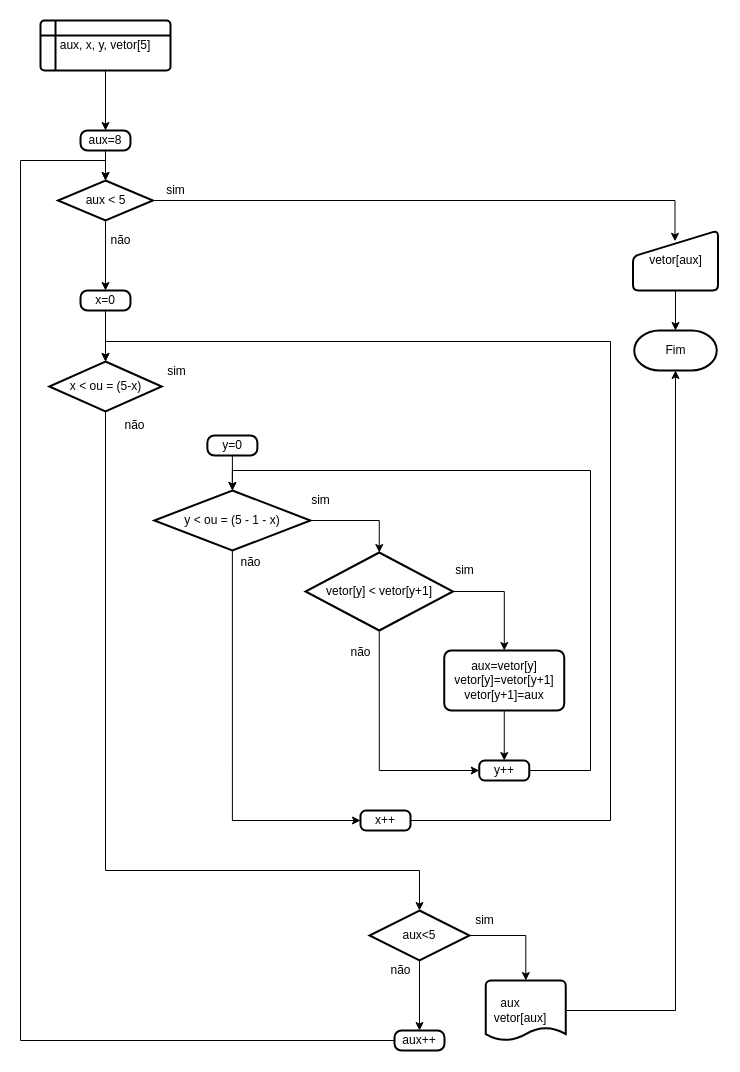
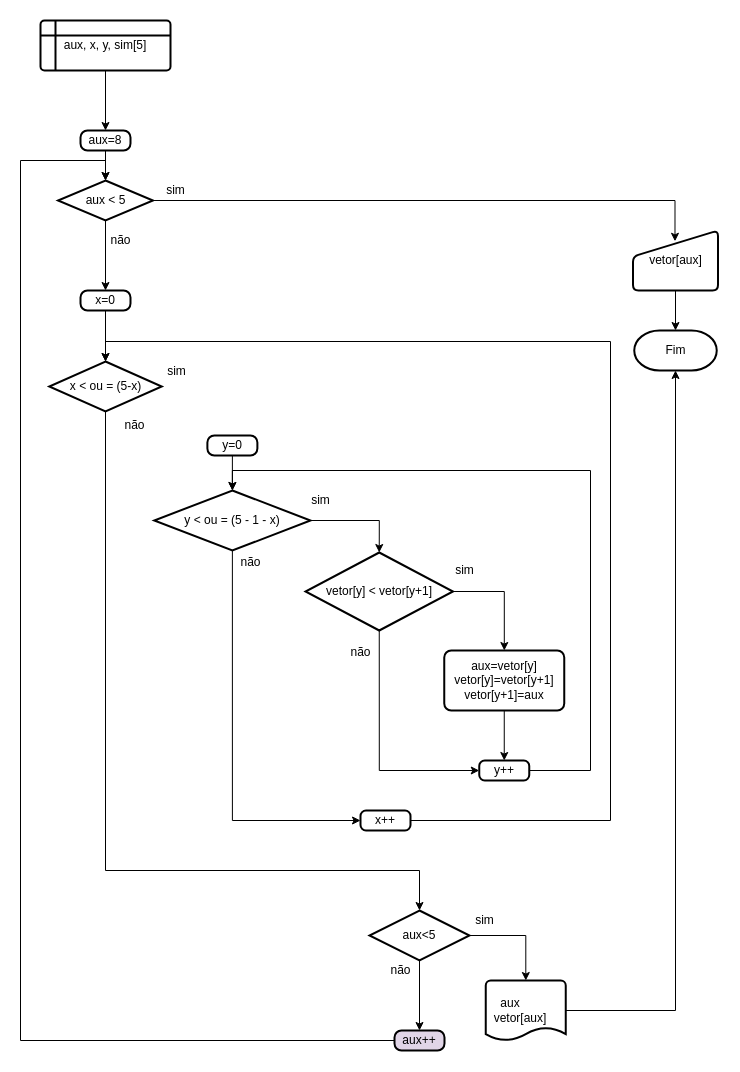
  <mxCell id="0" />
  <mxCell id="1" parent="0" />
  <mxCell id="2" style="edgeStyle=orthogonalEdgeStyle;rounded=0;orthogonalLoop=1;jettySize=auto;html=1;exitX=0.5;exitY=1;exitDx=0;exitDy=0;entryX=0.5;entryY=0;entryDx=0;entryDy=0;" edge="1" parent="1" source="3" target="5"><mxGeometry relative="1" as="geometry" /></mxCell>
- <mxCell id="3" value="aux, x, y, vetor[5]" style="shape=internalStorage;whiteSpace=wrap;html=1;dx=15;dy=15;rounded=1;arcSize=8;strokeWidth=2;" vertex="1" parent="1"><mxGeometry x="40" y="20" width="130" height="50" as="geometry" /></mxCell>
+ <mxCell id="3" value="aux, x, y, sim[5]" style="shape=internalStorage;whiteSpace=wrap;html=1;dx=15;dy=15;rounded=1;arcSize=8;strokeWidth=2;" vertex="1" parent="1"><mxGeometry x="40" y="20" width="130" height="50" as="geometry" /></mxCell>
  <mxCell id="4" style="edgeStyle=orthogonalEdgeStyle;rounded=0;orthogonalLoop=1;jettySize=auto;html=1;exitX=0.5;exitY=1;exitDx=0;exitDy=0;entryX=0.5;entryY=0;entryDx=0;entryDy=0;entryPerimeter=0;" edge="1" parent="1" source="5" target="9"><mxGeometry relative="1" as="geometry" /></mxCell>
  <mxCell id="5" value="aux=8" style="rounded=1;whiteSpace=wrap;html=1;absoluteArcSize=1;arcSize=14;strokeWidth=2;" vertex="1" parent="1"><mxGeometry x="80" y="130" width="50" height="20" as="geometry" /></mxCell>
  <mxCell id="6" style="edgeStyle=orthogonalEdgeStyle;rounded=0;orthogonalLoop=1;jettySize=auto;html=1;exitX=1;exitY=0.5;exitDx=0;exitDy=0;exitPerimeter=0;entryX=0.494;entryY=0.18;entryDx=0;entryDy=0;entryPerimeter=0;" edge="1" parent="1" source="9" target="11"><mxGeometry relative="1" as="geometry"><mxPoint x="260" y="260" as="targetPoint" /></mxGeometry></mxCell>
  <mxCell id="7" style="edgeStyle=orthogonalEdgeStyle;rounded=0;orthogonalLoop=1;jettySize=auto;html=1;entryX=0.5;entryY=0;entryDx=0;entryDy=0;entryPerimeter=0;exitX=0;exitY=0.5;exitDx=0;exitDy=0;" edge="1" parent="1" source="34" target="9"><mxGeometry relative="1" as="geometry"><mxPoint x="105" y="430" as="targetPoint" /><mxPoint x="150" y="1070" as="sourcePoint" /><Array as="points"><mxPoint x="20" y="1040" /><mxPoint x="20" y="160" /><mxPoint x="105" y="160" /></Array></mxGeometry></mxCell>
  <mxCell id="8" style="edgeStyle=orthogonalEdgeStyle;rounded=0;orthogonalLoop=1;jettySize=auto;html=1;exitX=0.5;exitY=1;exitDx=0;exitDy=0;exitPerimeter=0;entryX=0.5;entryY=0;entryDx=0;entryDy=0;" edge="1" parent="1" source="9" target="13"><mxGeometry relative="1" as="geometry" /></mxCell>
  <mxCell id="9" value="aux &amp;lt; 5" style="strokeWidth=2;html=1;shape=mxgraph.flowchart.decision;whiteSpace=wrap;" vertex="1" parent="1"><mxGeometry x="57.5" y="180" width="95" height="40" as="geometry" /></mxCell>
  <mxCell id="10" style="edgeStyle=orthogonalEdgeStyle;rounded=0;orthogonalLoop=1;jettySize=auto;html=1;exitX=0.5;exitY=1;exitDx=0;exitDy=0;entryX=0.5;entryY=0;entryDx=0;entryDy=0;entryPerimeter=0;" edge="1" parent="1" source="11" target="35"><mxGeometry relative="1" as="geometry" /></mxCell>
  <mxCell id="11" value="vetor[aux]" style="html=1;strokeWidth=2;shape=manualInput;whiteSpace=wrap;rounded=1;size=26;arcSize=11;" vertex="1" parent="1"><mxGeometry x="632.5" y="230" width="85" height="60" as="geometry" /></mxCell>
  <mxCell id="12" style="edgeStyle=orthogonalEdgeStyle;rounded=0;orthogonalLoop=1;jettySize=auto;html=1;exitX=0.5;exitY=1;exitDx=0;exitDy=0;entryX=0.5;entryY=0;entryDx=0;entryDy=0;entryPerimeter=0;" edge="1" parent="1" source="13" target="15"><mxGeometry relative="1" as="geometry"><mxPoint x="105" y="340" as="targetPoint" /></mxGeometry></mxCell>
  <mxCell id="13" value="x=0" style="rounded=1;whiteSpace=wrap;html=1;absoluteArcSize=1;arcSize=14;strokeWidth=2;" vertex="1" parent="1"><mxGeometry x="80" y="290" width="50" height="20" as="geometry" /></mxCell>
  <mxCell id="14" style="edgeStyle=orthogonalEdgeStyle;rounded=0;orthogonalLoop=1;jettySize=auto;html=1;exitX=0.5;exitY=1;exitDx=0;exitDy=0;exitPerimeter=0;entryX=0.5;entryY=0;entryDx=0;entryDy=0;entryPerimeter=0;" edge="1" parent="1" source="15" target="43"><mxGeometry relative="1" as="geometry"><mxPoint x="120" y="980" as="targetPoint" /><Array as="points"><mxPoint x="105" y="870" /><mxPoint x="419" y="870" /></Array></mxGeometry></mxCell>
  <mxCell id="15" value="x &amp;lt; ou = (5-x)" style="strokeWidth=2;html=1;shape=mxgraph.flowchart.decision;whiteSpace=wrap;" vertex="1" parent="1"><mxGeometry x="48.75" y="361" width="112.5" height="50" as="geometry" /></mxCell>
  <mxCell id="16" style="edgeStyle=orthogonalEdgeStyle;rounded=0;orthogonalLoop=1;jettySize=auto;html=1;exitX=1;exitY=0.5;exitDx=0;exitDy=0;exitPerimeter=0;entryX=0.5;entryY=0;entryDx=0;entryDy=0;entryPerimeter=0;" edge="1" parent="1" source="18" target="21"><mxGeometry relative="1" as="geometry" /></mxCell>
  <mxCell id="17" style="edgeStyle=orthogonalEdgeStyle;rounded=0;orthogonalLoop=1;jettySize=auto;html=1;exitX=0.5;exitY=1;exitDx=0;exitDy=0;exitPerimeter=0;entryX=0;entryY=0.5;entryDx=0;entryDy=0;" edge="1" parent="1" source="18" target="38"><mxGeometry relative="1" as="geometry"><mxPoint x="232" y="720" as="targetPoint" /></mxGeometry></mxCell>
  <mxCell id="18" value="y &amp;lt; ou = (5 - 1 - x)" style="strokeWidth=2;html=1;shape=mxgraph.flowchart.decision;whiteSpace=wrap;" vertex="1" parent="1"><mxGeometry x="153.75" y="490" width="156.25" height="60" as="geometry" /></mxCell>
  <mxCell id="19" style="edgeStyle=orthogonalEdgeStyle;rounded=0;orthogonalLoop=1;jettySize=auto;html=1;exitX=1;exitY=0.5;exitDx=0;exitDy=0;exitPerimeter=0;" edge="1" parent="1" source="21" target="25"><mxGeometry relative="1" as="geometry" /></mxCell>
  <mxCell id="20" style="edgeStyle=orthogonalEdgeStyle;rounded=0;orthogonalLoop=1;jettySize=auto;html=1;exitX=0.5;exitY=1;exitDx=0;exitDy=0;exitPerimeter=0;entryX=0;entryY=0.5;entryDx=0;entryDy=0;" edge="1" parent="1" source="21" target="40"><mxGeometry relative="1" as="geometry" /></mxCell>
  <mxCell id="21" value="vetor[y] &amp;lt; vetor[y+1]" style="strokeWidth=2;html=1;shape=mxgraph.flowchart.decision;whiteSpace=wrap;" vertex="1" parent="1"><mxGeometry x="305" y="552" width="147.5" height="78" as="geometry" /></mxCell>
  <mxCell id="22" style="edgeStyle=orthogonalEdgeStyle;rounded=0;orthogonalLoop=1;jettySize=auto;html=1;exitX=0.5;exitY=1;exitDx=0;exitDy=0;entryX=0.5;entryY=0;entryDx=0;entryDy=0;entryPerimeter=0;" edge="1" parent="1" source="23" target="18"><mxGeometry relative="1" as="geometry" /></mxCell>
  <mxCell id="23" value="y=0" style="rounded=1;whiteSpace=wrap;html=1;absoluteArcSize=1;arcSize=14;strokeWidth=2;" vertex="1" parent="1"><mxGeometry x="206.88" y="435" width="50" height="20" as="geometry" /></mxCell>
  <mxCell id="24" style="edgeStyle=orthogonalEdgeStyle;rounded=0;orthogonalLoop=1;jettySize=auto;html=1;exitX=0.5;exitY=1;exitDx=0;exitDy=0;entryX=0.5;entryY=0;entryDx=0;entryDy=0;" edge="1" parent="1" source="25" target="40"><mxGeometry relative="1" as="geometry" /></mxCell>
  <mxCell id="25" value="aux=vetor[y]&lt;br&gt;vetor[y]=vetor[y+1]&lt;br&gt;vetor[y+1]=aux" style="rounded=1;whiteSpace=wrap;html=1;absoluteArcSize=1;arcSize=14;strokeWidth=2;" vertex="1" parent="1"><mxGeometry x="443.75" y="650" width="120" height="60" as="geometry" /></mxCell>
  <mxCell id="26" value="sim" style="text;html=1;align=center;verticalAlign=middle;resizable=0;points=[];autosize=1;strokeColor=none;" vertex="1" parent="1"><mxGeometry x="305" y="490" width="30" height="20" as="geometry" /></mxCell>
  <mxCell id="27" value="sim" style="text;html=1;align=center;verticalAlign=middle;resizable=0;points=[];autosize=1;strokeColor=none;" vertex="1" parent="1"><mxGeometry x="448.75" y="560" width="30" height="20" as="geometry" /></mxCell>
  <mxCell id="28" style="edgeStyle=orthogonalEdgeStyle;rounded=0;orthogonalLoop=1;jettySize=auto;html=1;exitX=0.5;exitY=1;exitDx=0;exitDy=0;" edge="1" parent="1" source="13" target="13"><mxGeometry relative="1" as="geometry" /></mxCell>
  <mxCell id="29" value="sim" style="text;html=1;align=center;verticalAlign=middle;resizable=0;points=[];autosize=1;strokeColor=none;" vertex="1" parent="1"><mxGeometry x="160" y="180" width="30" height="20" as="geometry" /></mxCell>
  <mxCell id="30" value="não" style="text;html=1;align=center;verticalAlign=middle;resizable=0;points=[];autosize=1;strokeColor=none;rotation=0;" vertex="1" parent="1"><mxGeometry x="230" y="552" width="40" height="20" as="geometry" /></mxCell>
  <mxCell id="31" value="não" style="text;html=1;align=center;verticalAlign=middle;resizable=0;points=[];autosize=1;strokeColor=none;" vertex="1" parent="1"><mxGeometry x="100" y="230" width="40" height="20" as="geometry" /></mxCell>
  <mxCell id="32" value="sim" style="text;html=1;align=center;verticalAlign=middle;resizable=0;points=[];autosize=1;strokeColor=none;" vertex="1" parent="1"><mxGeometry x="161.25" y="361" width="30" height="20" as="geometry" /></mxCell>
  <mxCell id="33" value="não" style="text;html=1;align=center;verticalAlign=middle;resizable=0;points=[];autosize=1;strokeColor=none;" vertex="1" parent="1"><mxGeometry x="340" y="642" width="40" height="20" as="geometry" /></mxCell>
- <mxCell id="34" value="aux++" style="rounded=1;whiteSpace=wrap;html=1;absoluteArcSize=1;arcSize=14;strokeWidth=2;" vertex="1" parent="1"><mxGeometry x="394" y="1030" width="50" height="20" as="geometry" /></mxCell>
+ <mxCell id="34" value="aux++" style="rounded=1;whiteSpace=wrap;html=1;absoluteArcSize=1;arcSize=14;strokeWidth=2;fillColor=#e1d5e7;" vertex="1" parent="1"><mxGeometry x="394" y="1030" width="50" height="20" as="geometry" /></mxCell>
  <mxCell id="35" value="Fim" style="strokeWidth=2;html=1;shape=mxgraph.flowchart.terminator;whiteSpace=wrap;" vertex="1" parent="1"><mxGeometry x="633.75" y="330" width="82.5" height="40" as="geometry" /></mxCell>
  <mxCell id="36" value="não" style="text;html=1;align=center;verticalAlign=middle;resizable=0;points=[];autosize=1;strokeColor=none;" vertex="1" parent="1"><mxGeometry x="113.75" y="415" width="40" height="20" as="geometry" /></mxCell>
  <mxCell id="37" style="edgeStyle=orthogonalEdgeStyle;rounded=0;orthogonalLoop=1;jettySize=auto;html=1;exitX=1;exitY=0.5;exitDx=0;exitDy=0;entryX=0.5;entryY=0;entryDx=0;entryDy=0;entryPerimeter=0;" edge="1" parent="1" source="38" target="15"><mxGeometry relative="1" as="geometry"><Array as="points"><mxPoint x="610" y="820" /><mxPoint x="610" y="341" /><mxPoint x="105" y="341" /></Array></mxGeometry></mxCell>
  <mxCell id="38" value="x++" style="rounded=1;whiteSpace=wrap;html=1;absoluteArcSize=1;arcSize=11;strokeWidth=2;" vertex="1" parent="1"><mxGeometry x="360" y="810" width="50" height="20" as="geometry" /></mxCell>
  <mxCell id="39" style="edgeStyle=orthogonalEdgeStyle;rounded=0;orthogonalLoop=1;jettySize=auto;html=1;exitX=1;exitY=0.5;exitDx=0;exitDy=0;entryX=0.5;entryY=0;entryDx=0;entryDy=0;entryPerimeter=0;" edge="1" parent="1" source="40" target="18"><mxGeometry relative="1" as="geometry"><mxPoint x="590" y="460" as="targetPoint" /><Array as="points"><mxPoint x="590" y="770" /><mxPoint x="590" y="470" /><mxPoint x="232" y="470" /></Array></mxGeometry></mxCell>
  <mxCell id="40" value="y++" style="rounded=1;whiteSpace=wrap;html=1;absoluteArcSize=1;arcSize=11;strokeWidth=2;" vertex="1" parent="1"><mxGeometry x="478.75" y="760" width="50" height="20" as="geometry" /></mxCell>
  <mxCell id="41" style="edgeStyle=orthogonalEdgeStyle;rounded=0;orthogonalLoop=1;jettySize=auto;html=1;exitX=1;exitY=0.5;exitDx=0;exitDy=0;exitPerimeter=0;" edge="1" parent="1" source="43" target="45"><mxGeometry relative="1" as="geometry" /></mxCell>
  <mxCell id="42" style="edgeStyle=orthogonalEdgeStyle;rounded=0;orthogonalLoop=1;jettySize=auto;html=1;exitX=0.5;exitY=1;exitDx=0;exitDy=0;exitPerimeter=0;entryX=0.5;entryY=0;entryDx=0;entryDy=0;" edge="1" parent="1" source="43" target="34"><mxGeometry relative="1" as="geometry" /></mxCell>
  <mxCell id="43" value="aux&amp;lt;5" style="strokeWidth=2;html=1;shape=mxgraph.flowchart.decision;whiteSpace=wrap;" vertex="1" parent="1"><mxGeometry x="369" y="910" width="100" height="50" as="geometry" /></mxCell>
  <mxCell id="44" style="edgeStyle=orthogonalEdgeStyle;rounded=0;orthogonalLoop=1;jettySize=auto;html=1;exitX=1;exitY=0.5;exitDx=0;exitDy=0;exitPerimeter=0;entryX=0.5;entryY=1;entryDx=0;entryDy=0;entryPerimeter=0;" edge="1" parent="1" source="45" target="35"><mxGeometry relative="1" as="geometry"><mxPoint x="730" y="420" as="targetPoint" /></mxGeometry></mxCell>
  <mxCell id="45" value="&amp;nbsp; &amp;nbsp; aux&lt;br&gt;&amp;nbsp; vetor[aux]" style="strokeWidth=2;html=1;shape=mxgraph.flowchart.document2;whiteSpace=wrap;size=0.213;align=left;" vertex="1" parent="1"><mxGeometry x="485.25" y="980" width="80" height="60" as="geometry" /></mxCell>
  <mxCell id="46" value="sim" style="text;html=1;align=center;verticalAlign=middle;resizable=0;points=[];autosize=1;strokeColor=none;" vertex="1" parent="1"><mxGeometry x="469" y="910" width="30" height="20" as="geometry" /></mxCell>
  <mxCell id="47" value="não" style="text;html=1;align=center;verticalAlign=middle;resizable=0;points=[];autosize=1;strokeColor=none;" vertex="1" parent="1"><mxGeometry x="380" y="960" width="40" height="20" as="geometry" /></mxCell>
